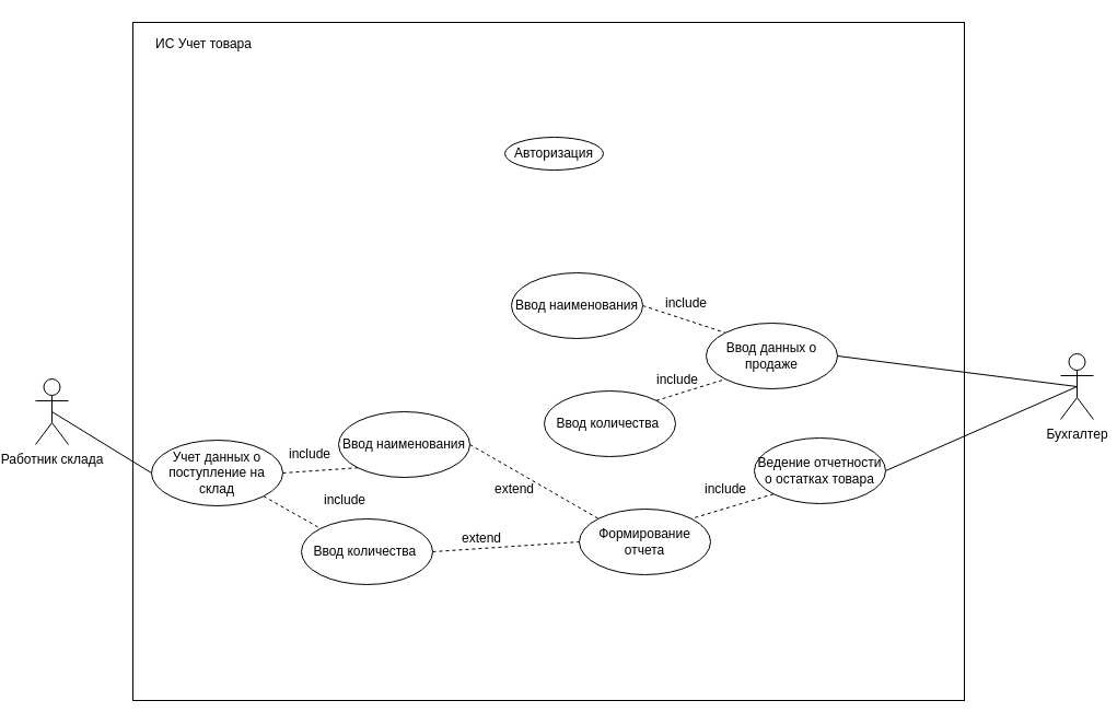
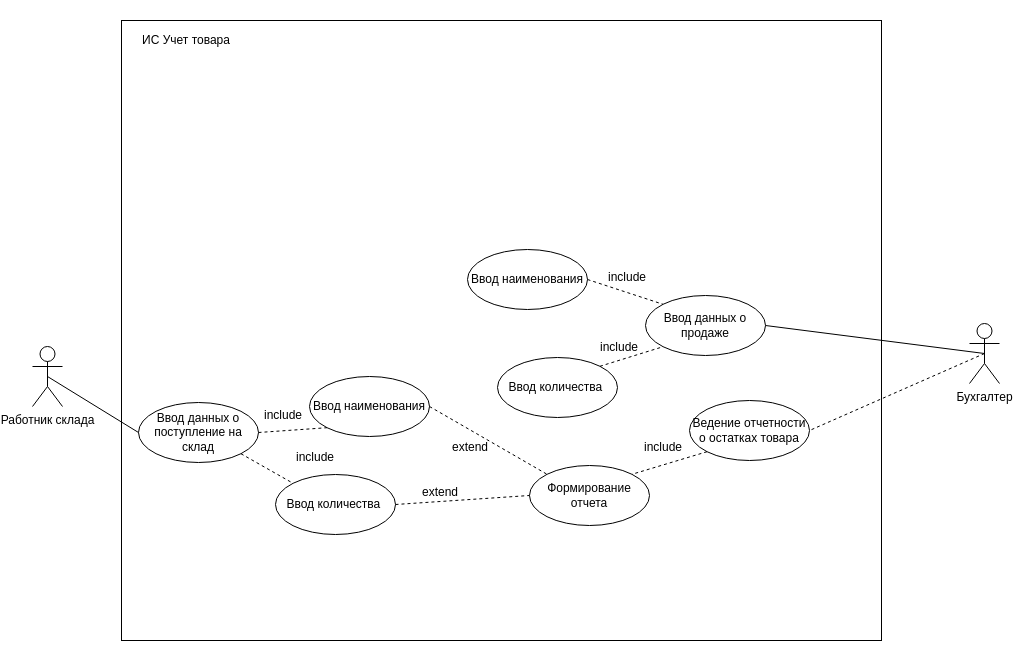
  <mxCell id="0" />
  <mxCell id="1" parent="0" />
  <mxCell id="2" value="" style="rounded=0;whiteSpace=wrap;html=1;" parent="1" vertex="1"><mxGeometry x="109" y="20" width="760" height="620" as="geometry" /></mxCell>
  <mxCell id="3" value="Работник склада" style="shape=umlActor;verticalLabelPosition=bottom;verticalAlign=top;html=1;outlineConnect=0;" parent="1" vertex="1"><mxGeometry x="20" y="346" width="30" height="60" as="geometry" /></mxCell>
  <mxCell id="4" value="Бухгалтер&lt;div&gt;&lt;br&gt;&lt;/div&gt;" style="shape=umlActor;verticalLabelPosition=bottom;verticalAlign=top;html=1;outlineConnect=0;" parent="1" vertex="1"><mxGeometry x="957" y="323" width="30" height="60" as="geometry" /></mxCell>
  <mxCell id="5" value="ИС Учет товара" style="text;html=1;align=center;verticalAlign=middle;whiteSpace=wrap;rounded=0;" parent="1" vertex="1"><mxGeometry x="119" y="25" width="110" height="30" as="geometry" /></mxCell>
- <mxCell id="6" value="Авторизация" style="ellipse;whiteSpace=wrap;html=1;" parent="1" vertex="1"><mxGeometry x="449" y="125" width="90" height="30" as="geometry" /></mxCell>
- <mxCell id="7" value="Учет данных о поступление на склад" style="ellipse;whiteSpace=wrap;html=1;" parent="1" vertex="1"><mxGeometry x="126" y="402" width="120" height="60" as="geometry" /></mxCell>
+ <mxCell id="7" value="Ввод данных о поступление на склад" style="ellipse;whiteSpace=wrap;html=1;" parent="1" vertex="1"><mxGeometry x="126" y="402" width="120" height="60" as="geometry" /></mxCell>
  <mxCell id="8" value="" style="endArrow=none;html=1;rounded=0;entryX=0;entryY=0.5;entryDx=0;entryDy=0;exitX=0.5;exitY=0.5;exitDx=0;exitDy=0;exitPerimeter=0;" parent="1" source="3" target="7" edge="1"><mxGeometry width="50" height="50" relative="1" as="geometry"><mxPoint x="234" y="375" as="sourcePoint" /><mxPoint x="472" y="161" as="targetPoint" /></mxGeometry></mxCell>
  <mxCell id="9" value="Ввод данных о продаже" style="ellipse;whiteSpace=wrap;html=1;" parent="1" vertex="1"><mxGeometry x="633" y="295" width="120" height="60" as="geometry" /></mxCell>
  <mxCell id="10" value="" style="endArrow=none;html=1;rounded=0;entryX=1;entryY=0.5;entryDx=0;entryDy=0;exitX=0.5;exitY=0.5;exitDx=0;exitDy=0;exitPerimeter=0;" parent="1" source="4" target="9" edge="1"><mxGeometry width="50" height="50" relative="1" as="geometry"><mxPoint x="234" y="375" as="sourcePoint" /><mxPoint x="319" y="335" as="targetPoint" /></mxGeometry></mxCell>
  <mxCell id="11" value="Ведение отчетности о остатках товара" style="ellipse;whiteSpace=wrap;html=1;" parent="1" vertex="1"><mxGeometry x="677" y="400" width="120" height="60" as="geometry" /></mxCell>
- <mxCell id="12" value="" style="endArrow=none;html=1;rounded=0;entryX=1;entryY=0.5;entryDx=0;entryDy=0;exitX=0.5;exitY=0.5;exitDx=0;exitDy=0;exitPerimeter=0;" parent="1" source="4" target="11" edge="1"><mxGeometry width="50" height="50" relative="1" as="geometry"><mxPoint x="744" y="375" as="sourcePoint" /><mxPoint x="659" y="335" as="targetPoint" /></mxGeometry></mxCell>
+ <mxCell id="12" value="" style="endArrow=none;html=1;rounded=0;entryX=1;entryY=0.5;entryDx=0;entryDy=0;exitX=0.5;exitY=0.5;exitDx=0;exitDy=0;exitPerimeter=0;dashed=1;" parent="1" source="4" target="11" edge="1"><mxGeometry width="50" height="50" relative="1" as="geometry"><mxPoint x="744" y="375" as="sourcePoint" /><mxPoint x="659" y="335" as="targetPoint" /></mxGeometry></mxCell>
  <mxCell id="13" value="Ввод количества&amp;nbsp;" style="ellipse;whiteSpace=wrap;html=1;" parent="1" vertex="1"><mxGeometry x="263" y="474" width="120" height="60" as="geometry" /></mxCell>
  <mxCell id="14" value="Ввод наименования" style="ellipse;whiteSpace=wrap;html=1;" parent="1" vertex="1"><mxGeometry x="455" y="249" width="120" height="60" as="geometry" /></mxCell>
  <mxCell id="15" value="Ввод наименования" style="ellipse;whiteSpace=wrap;html=1;" parent="1" vertex="1"><mxGeometry x="297" y="376" width="120" height="60" as="geometry" /></mxCell>
  <mxCell id="16" value="Ввод количества&amp;nbsp;" style="ellipse;whiteSpace=wrap;html=1;" parent="1" vertex="1"><mxGeometry x="485" y="357" width="120" height="60" as="geometry" /></mxCell>
  <mxCell id="17" value="" style="endArrow=none;dashed=1;html=1;rounded=0;entryX=0;entryY=1;entryDx=0;entryDy=0;exitX=1;exitY=0;exitDx=0;exitDy=0;" parent="1" source="16" target="9" edge="1"><mxGeometry width="50" height="50" relative="1" as="geometry"><mxPoint x="466" y="416" as="sourcePoint" /><mxPoint x="516" y="366" as="targetPoint" /></mxGeometry></mxCell>
  <mxCell id="18" value="" style="endArrow=none;dashed=1;html=1;rounded=0;entryX=0;entryY=0;entryDx=0;entryDy=0;exitX=1;exitY=0.5;exitDx=0;exitDy=0;" parent="1" source="14" target="9" edge="1"><mxGeometry width="50" height="50" relative="1" as="geometry"><mxPoint x="597" y="376" as="sourcePoint" /><mxPoint x="643" y="335" as="targetPoint" /></mxGeometry></mxCell>
  <mxCell id="19" value="" style="endArrow=none;dashed=1;html=1;rounded=0;entryX=0;entryY=1;entryDx=0;entryDy=0;exitX=1;exitY=0.5;exitDx=0;exitDy=0;" parent="1" source="7" target="15" edge="1"><mxGeometry width="50" height="50" relative="1" as="geometry"><mxPoint x="585" y="289" as="sourcePoint" /><mxPoint x="661" y="314" as="targetPoint" /></mxGeometry></mxCell>
  <mxCell id="20" value="" style="endArrow=none;dashed=1;html=1;rounded=0;entryX=0;entryY=0;entryDx=0;entryDy=0;exitX=1;exitY=1;exitDx=0;exitDy=0;" parent="1" source="7" target="13" edge="1"><mxGeometry width="50" height="50" relative="1" as="geometry"><mxPoint x="313" y="469" as="sourcePoint" /><mxPoint x="356" y="455" as="targetPoint" /></mxGeometry></mxCell>
  <mxCell id="21" value="include" style="text;html=1;align=center;verticalAlign=middle;whiteSpace=wrap;rounded=0;" parent="1" vertex="1"><mxGeometry x="241" y="400" width="60" height="30" as="geometry" /></mxCell>
  <mxCell id="22" value="include" style="text;html=1;align=center;verticalAlign=middle;whiteSpace=wrap;rounded=0;" parent="1" vertex="1"><mxGeometry x="273" y="442" width="60" height="30" as="geometry" /></mxCell>
  <mxCell id="23" value="include" style="text;html=1;align=center;verticalAlign=middle;whiteSpace=wrap;rounded=0;" parent="1" vertex="1"><mxGeometry x="585" y="262" width="60" height="30" as="geometry" /></mxCell>
  <mxCell id="24" value="include" style="text;html=1;align=center;verticalAlign=middle;whiteSpace=wrap;rounded=0;" parent="1" vertex="1"><mxGeometry x="577" y="332" width="60" height="30" as="geometry" /></mxCell>
  <mxCell id="25" value="Формирование отчета" style="ellipse;whiteSpace=wrap;html=1;" parent="1" vertex="1"><mxGeometry x="517" y="465" width="120" height="60" as="geometry" /></mxCell>
  <mxCell id="26" value="" style="endArrow=none;dashed=1;html=1;rounded=0;entryX=1;entryY=0;entryDx=0;entryDy=0;exitX=0;exitY=1;exitDx=0;exitDy=0;" parent="1" source="11" target="25" edge="1"><mxGeometry width="50" height="50" relative="1" as="geometry"><mxPoint x="295" y="490" as="sourcePoint" /><mxPoint x="353" y="535" as="targetPoint" /></mxGeometry></mxCell>
  <mxCell id="27" value="include" style="text;html=1;align=center;verticalAlign=middle;whiteSpace=wrap;rounded=0;" parent="1" vertex="1"><mxGeometry x="621" y="432" width="60" height="30" as="geometry" /></mxCell>
  <mxCell id="28" value="" style="endArrow=none;dashed=1;html=1;rounded=0;exitX=1;exitY=0.5;exitDx=0;exitDy=0;entryX=0;entryY=0;entryDx=0;entryDy=0;" edge="1" parent="1" source="15" target="25"><mxGeometry width="50" height="50" relative="1" as="geometry"><mxPoint x="469" y="406" as="sourcePoint" /><mxPoint x="519" y="356" as="targetPoint" /></mxGeometry></mxCell>
  <mxCell id="29" value="" style="endArrow=none;dashed=1;html=1;rounded=0;exitX=1;exitY=0.5;exitDx=0;exitDy=0;entryX=0;entryY=0.5;entryDx=0;entryDy=0;" edge="1" parent="1" source="13" target="25"><mxGeometry width="50" height="50" relative="1" as="geometry"><mxPoint x="427" y="416" as="sourcePoint" /><mxPoint x="545" y="484" as="targetPoint" /></mxGeometry></mxCell>
  <mxCell id="30" value="extend" style="text;html=1;align=center;verticalAlign=middle;whiteSpace=wrap;rounded=0;" vertex="1" parent="1"><mxGeometry x="398" y="477" width="60" height="30" as="geometry" /></mxCell>
  <mxCell id="31" value="extend" style="text;html=1;align=center;verticalAlign=middle;whiteSpace=wrap;rounded=0;" vertex="1" parent="1"><mxGeometry x="428" y="432" width="60" height="30" as="geometry" /></mxCell>
